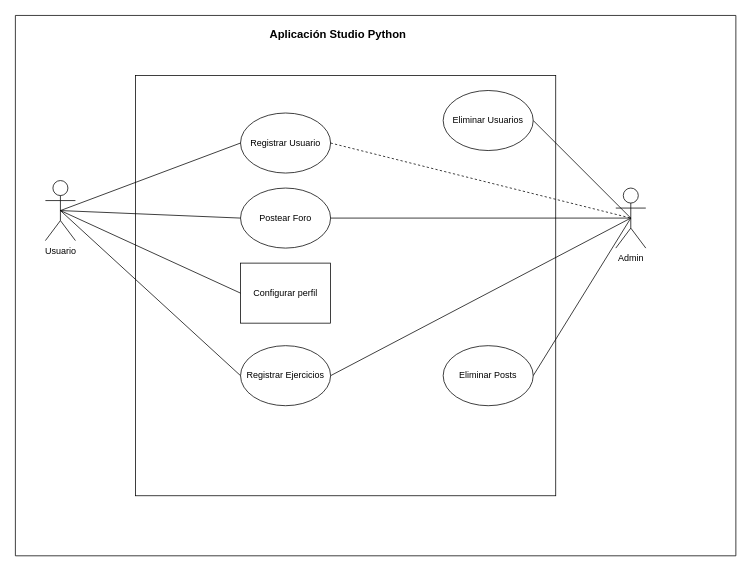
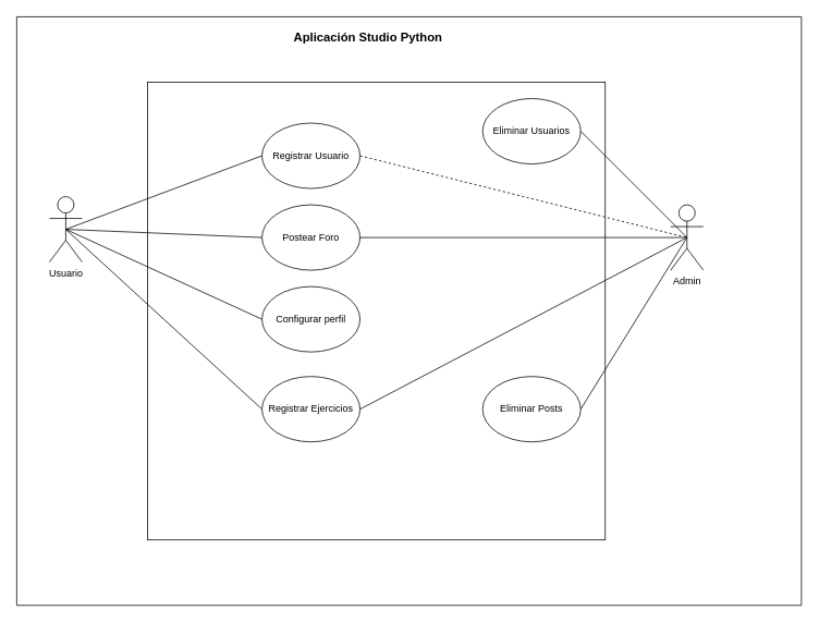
  <mxCell id="0" />
  <mxCell id="1" parent="0" />
  <mxCell id="2" value="" style="swimlane;startSize=0;" vertex="1" parent="1"><mxGeometry x="20" y="20" width="960" height="720" as="geometry" /></mxCell>
  <mxCell id="3" value="" style="whiteSpace=wrap;html=1;aspect=fixed;" vertex="1" parent="2"><mxGeometry x="160" y="80" width="560" height="560" as="geometry" /></mxCell>
  <mxCell id="4" value="Registrar Usuario" style="ellipse;whiteSpace=wrap;html=1;" vertex="1" parent="2"><mxGeometry x="300" y="130" width="120" height="80" as="geometry" /></mxCell>
  <mxCell id="5" value="Postear Foro" style="ellipse;whiteSpace=wrap;html=1;" vertex="1" parent="2"><mxGeometry x="300" y="230" width="120" height="80" as="geometry" /></mxCell>
- <mxCell id="6" value="Configurar perfil" style="whiteSpace=wrap;html=1;rounded=0;" vertex="1" parent="2"><mxGeometry x="300" y="330" width="120" height="80" as="geometry" /></mxCell>
+ <mxCell id="6" value="Configurar perfil" style="ellipse;whiteSpace=wrap;html=1;" vertex="1" parent="2"><mxGeometry x="300" y="330" width="120" height="80" as="geometry" /></mxCell>
  <mxCell id="7" value="Registrar Ejercicios" style="ellipse;whiteSpace=wrap;html=1;" vertex="1" parent="2"><mxGeometry x="300" y="440" width="120" height="80" as="geometry" /></mxCell>
  <mxCell id="8" value="Eliminar Posts" style="ellipse;whiteSpace=wrap;html=1;" vertex="1" parent="2"><mxGeometry x="570" y="440" width="120" height="80" as="geometry" /></mxCell>
  <mxCell id="9" value="Eliminar Usuarios" style="ellipse;whiteSpace=wrap;html=1;" vertex="1" parent="2"><mxGeometry x="570" y="100" width="120" height="80" as="geometry" /></mxCell>
  <mxCell id="10" value="&lt;div&gt;Usuario&lt;/div&gt;&lt;div&gt;&lt;br&gt;&lt;/div&gt;" style="shape=umlActor;verticalLabelPosition=bottom;verticalAlign=top;html=1;outlineConnect=0;" vertex="1" parent="2"><mxGeometry x="40" y="220" width="40" height="80" as="geometry" /></mxCell>
  <mxCell id="11" value="" style="endArrow=none;html=1;rounded=0;entryX=0;entryY=0.5;entryDx=0;entryDy=0;exitX=0.5;exitY=0.5;exitDx=0;exitDy=0;exitPerimeter=0;" edge="1" parent="2" source="10" target="4"><mxGeometry width="50" height="50" relative="1" as="geometry"><mxPoint x="360" y="380" as="sourcePoint" /><mxPoint x="410" y="330" as="targetPoint" /></mxGeometry></mxCell>
  <mxCell id="12" value="" style="endArrow=none;html=1;rounded=0;entryX=0;entryY=0.5;entryDx=0;entryDy=0;exitX=0.5;exitY=0.5;exitDx=0;exitDy=0;exitPerimeter=0;" edge="1" parent="2" source="10" target="5"><mxGeometry width="50" height="50" relative="1" as="geometry"><mxPoint x="360" y="380" as="sourcePoint" /><mxPoint x="410" y="330" as="targetPoint" /></mxGeometry></mxCell>
  <mxCell id="13" value="" style="endArrow=none;html=1;rounded=0;entryX=0;entryY=0.5;entryDx=0;entryDy=0;exitX=0.5;exitY=0.5;exitDx=0;exitDy=0;exitPerimeter=0;" edge="1" parent="2" source="10" target="6"><mxGeometry width="50" height="50" relative="1" as="geometry"><mxPoint x="360" y="380" as="sourcePoint" /><mxPoint x="410" y="330" as="targetPoint" /></mxGeometry></mxCell>
  <mxCell id="14" value="" style="endArrow=none;html=1;rounded=0;exitX=0.5;exitY=0.5;exitDx=0;exitDy=0;exitPerimeter=0;entryX=0;entryY=0.5;entryDx=0;entryDy=0;" edge="1" parent="2" source="10" target="7"><mxGeometry width="50" height="50" relative="1" as="geometry"><mxPoint x="360" y="380" as="sourcePoint" /><mxPoint x="410" y="330" as="targetPoint" /></mxGeometry></mxCell>
  <mxCell id="15" value="Admin" style="shape=umlActor;verticalLabelPosition=bottom;verticalAlign=top;html=1;outlineConnect=0;" vertex="1" parent="2"><mxGeometry x="800" y="230" width="40" height="80" as="geometry" /></mxCell>
  <mxCell id="16" value="" style="endArrow=none;html=1;rounded=0;entryX=0.5;entryY=0.5;entryDx=0;entryDy=0;entryPerimeter=0;exitX=1;exitY=0.5;exitDx=0;exitDy=0;dashed=1;" edge="1" parent="2" source="4" target="15"><mxGeometry width="50" height="50" relative="1" as="geometry"><mxPoint x="540" y="380" as="sourcePoint" /><mxPoint x="590" y="330" as="targetPoint" /></mxGeometry></mxCell>
  <mxCell id="17" value="" style="endArrow=none;html=1;rounded=0;entryX=0.5;entryY=0.5;entryDx=0;entryDy=0;entryPerimeter=0;exitX=1;exitY=0.5;exitDx=0;exitDy=0;" edge="1" parent="2" source="5" target="15"><mxGeometry width="50" height="50" relative="1" as="geometry"><mxPoint x="540" y="380" as="sourcePoint" /><mxPoint x="590" y="330" as="targetPoint" /></mxGeometry></mxCell>
  <mxCell id="18" value="" style="endArrow=none;html=1;rounded=0;entryX=0.5;entryY=0.5;entryDx=0;entryDy=0;entryPerimeter=0;exitX=1;exitY=0.5;exitDx=0;exitDy=0;" edge="1" parent="2" source="9" target="15"><mxGeometry width="50" height="50" relative="1" as="geometry"><mxPoint x="540" y="380" as="sourcePoint" /><mxPoint x="590" y="330" as="targetPoint" /></mxGeometry></mxCell>
  <mxCell id="19" value="" style="endArrow=none;html=1;rounded=0;entryX=0.5;entryY=0.5;entryDx=0;entryDy=0;entryPerimeter=0;exitX=1;exitY=0.5;exitDx=0;exitDy=0;" edge="1" parent="2" source="7" target="15"><mxGeometry width="50" height="50" relative="1" as="geometry"><mxPoint x="540" y="380" as="sourcePoint" /><mxPoint x="590" y="330" as="targetPoint" /></mxGeometry></mxCell>
  <mxCell id="20" value="" style="endArrow=none;html=1;rounded=0;entryX=0.5;entryY=0.5;entryDx=0;entryDy=0;entryPerimeter=0;exitX=1;exitY=0.5;exitDx=0;exitDy=0;" edge="1" parent="2" source="8" target="15"><mxGeometry width="50" height="50" relative="1" as="geometry"><mxPoint x="540" y="380" as="sourcePoint" /><mxPoint x="590" y="330" as="targetPoint" /></mxGeometry></mxCell>
  <mxCell id="21" value="&lt;font style=&quot;font-size: 15px;&quot;&gt;&lt;b&gt;Aplicación Studio Python&lt;/b&gt;&lt;/font&gt;" style="text;html=1;strokeColor=none;fillColor=none;align=center;verticalAlign=middle;whiteSpace=wrap;rounded=0;" vertex="1" parent="2"><mxGeometry x="320" y="10" width="220" height="30" as="geometry" /></mxCell>
